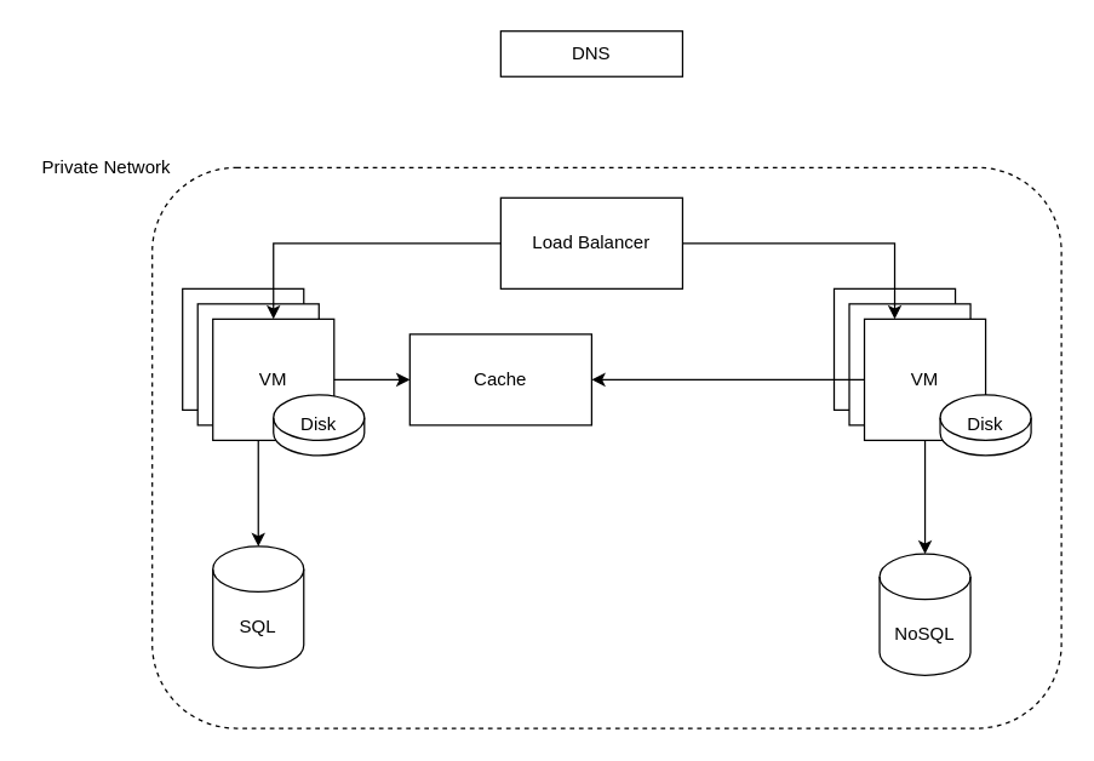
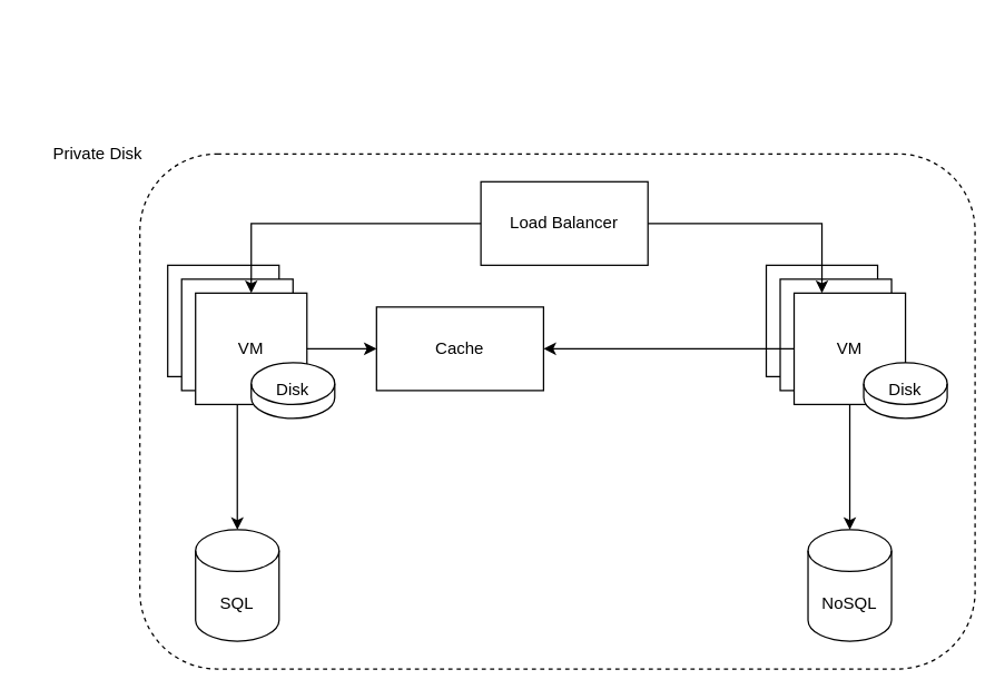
  <mxCell id="0" />
  <mxCell id="1" parent="0" />
  <mxCell id="2" value="" style="rounded=1;whiteSpace=wrap;html=1;fillColor=none;dashed=1;" vertex="1" parent="1"><mxGeometry x="100" y="110" width="600" height="370" as="geometry" /></mxCell>
- <mxCell id="3" value="Private Network" style="text;html=1;strokeColor=none;fillColor=none;align=center;verticalAlign=middle;whiteSpace=wrap;rounded=0;dashed=1;" vertex="1" parent="1"><mxGeometry x="20" y="100" width="100" height="20" as="geometry" /></mxCell>
- <mxCell id="4" value="Load Balancer" style="rounded=0;whiteSpace=wrap;html=1;" vertex="1" parent="1"><mxGeometry x="330" y="130" width="120" height="60" as="geometry" /></mxCell>
- <mxCell id="5" value="DNS" style="rounded=0;whiteSpace=wrap;html=1;fillColor=#ffffff;" vertex="1" parent="1"><mxGeometry x="330" y="20" width="120" height="30" as="geometry" /></mxCell>
+ <mxCell id="3" value="Private Disk" style="text;html=1;strokeColor=none;fillColor=none;align=center;verticalAlign=middle;whiteSpace=wrap;rounded=0;dashed=1;" vertex="1" parent="1"><mxGeometry x="20" y="100" width="100" height="20" as="geometry" /></mxCell>
+ <mxCell id="4" value="Load Balancer" style="rounded=0;whiteSpace=wrap;html=1;" vertex="1" parent="1"><mxGeometry x="345" y="130" width="120" height="60" as="geometry" /></mxCell>
  <mxCell id="6" value="" style="group" vertex="1" connectable="0" parent="1"><mxGeometry x="120" y="190" width="120" height="110" as="geometry" /></mxCell>
  <mxCell id="7" value="" style="whiteSpace=wrap;html=1;aspect=fixed;fillColor=#ffffff;" vertex="1" parent="6"><mxGeometry width="80" height="80" as="geometry" /></mxCell>
  <mxCell id="8" value="" style="whiteSpace=wrap;html=1;aspect=fixed;fillColor=#ffffff;" vertex="1" parent="6"><mxGeometry x="10" y="10" width="80" height="80" as="geometry" /></mxCell>
  <mxCell id="9" value="VM" style="whiteSpace=wrap;html=1;aspect=fixed;fillColor=#ffffff;" vertex="1" parent="6"><mxGeometry x="20" y="20" width="80" height="80" as="geometry" /></mxCell>
  <mxCell id="10" value="" style="shape=cylinder3;whiteSpace=wrap;html=1;boundedLbl=1;backgroundOutline=1;size=15;fillColor=#ffffff;" vertex="1" parent="6"><mxGeometry x="60" y="70" width="60" height="40" as="geometry" /></mxCell>
  <mxCell id="11" value="Disk" style="text;html=1;strokeColor=none;fillColor=none;align=center;verticalAlign=middle;whiteSpace=wrap;rounded=0;" vertex="1" parent="6"><mxGeometry x="70" y="80" width="40" height="20" as="geometry" /></mxCell>
  <mxCell id="12" value="" style="group" vertex="1" connectable="0" parent="1"><mxGeometry x="550" y="190" width="130" height="110" as="geometry" /></mxCell>
  <mxCell id="13" value="" style="whiteSpace=wrap;html=1;aspect=fixed;fillColor=#ffffff;" vertex="1" parent="12"><mxGeometry width="80" height="80" as="geometry" /></mxCell>
  <mxCell id="14" value="" style="whiteSpace=wrap;html=1;aspect=fixed;fillColor=#ffffff;" vertex="1" parent="12"><mxGeometry x="10" y="10" width="80" height="80" as="geometry" /></mxCell>
  <mxCell id="15" value="VM" style="whiteSpace=wrap;html=1;aspect=fixed;fillColor=#ffffff;" vertex="1" parent="12"><mxGeometry x="20" y="20" width="80" height="80" as="geometry" /></mxCell>
  <mxCell id="16" value="" style="shape=cylinder3;whiteSpace=wrap;html=1;boundedLbl=1;backgroundOutline=1;size=15;fillColor=#ffffff;" vertex="1" parent="12"><mxGeometry x="70" y="70" width="60" height="40" as="geometry" /></mxCell>
  <mxCell id="17" value="Disk" style="text;html=1;strokeColor=none;fillColor=none;align=center;verticalAlign=middle;whiteSpace=wrap;rounded=0;" vertex="1" parent="12"><mxGeometry x="80" y="80" width="40" height="20" as="geometry" /></mxCell>
  <mxCell id="18" style="edgeStyle=orthogonalEdgeStyle;rounded=0;orthogonalLoop=1;jettySize=auto;html=1;entryX=0.5;entryY=0;entryDx=0;entryDy=0;" edge="1" parent="1" source="4" target="9"><mxGeometry relative="1" as="geometry" /></mxCell>
  <mxCell id="19" style="edgeStyle=orthogonalEdgeStyle;rounded=0;orthogonalLoop=1;jettySize=auto;html=1;entryX=0.25;entryY=0;entryDx=0;entryDy=0;" edge="1" parent="1" source="4" target="15"><mxGeometry relative="1" as="geometry" /></mxCell>
- <mxCell id="20" value="NoSQL" style="shape=cylinder3;whiteSpace=wrap;html=1;boundedLbl=1;backgroundOutline=1;size=15;fillColor=#ffffff;" vertex="1" parent="1"><mxGeometry x="580" y="365" width="60" height="80" as="geometry" /></mxCell>
- <mxCell id="21" value="SQL" style="shape=cylinder3;whiteSpace=wrap;html=1;boundedLbl=1;backgroundOutline=1;size=15;fillColor=#ffffff;" vertex="1" parent="1"><mxGeometry x="140" y="360" width="60" height="80" as="geometry" /></mxCell>
+ <mxCell id="20" value="NoSQL" style="shape=cylinder3;whiteSpace=wrap;html=1;boundedLbl=1;backgroundOutline=1;size=15;fillColor=#ffffff;" vertex="1" parent="1"><mxGeometry x="580" y="380" width="60" height="80" as="geometry" /></mxCell>
+ <mxCell id="21" value="SQL" style="shape=cylinder3;whiteSpace=wrap;html=1;boundedLbl=1;backgroundOutline=1;size=15;fillColor=#ffffff;" vertex="1" parent="1"><mxGeometry x="140" y="380" width="60" height="80" as="geometry" /></mxCell>
  <mxCell id="22" style="edgeStyle=orthogonalEdgeStyle;rounded=0;orthogonalLoop=1;jettySize=auto;html=1;entryX=0.5;entryY=0;entryDx=0;entryDy=0;entryPerimeter=0;" edge="1" parent="1" source="9" target="21"><mxGeometry relative="1" as="geometry"><Array as="points"><mxPoint x="170" y="300" /><mxPoint x="170" y="300" /></Array></mxGeometry></mxCell>
  <mxCell id="23" style="edgeStyle=orthogonalEdgeStyle;rounded=0;orthogonalLoop=1;jettySize=auto;html=1;entryX=0.5;entryY=0;entryDx=0;entryDy=0;entryPerimeter=0;" edge="1" parent="1" source="15" target="20"><mxGeometry relative="1" as="geometry" /></mxCell>
  <mxCell id="24" value="Cache" style="rounded=0;whiteSpace=wrap;html=1;fillColor=#ffffff;" vertex="1" parent="1"><mxGeometry x="270" y="220" width="120" height="60" as="geometry" /></mxCell>
  <mxCell id="25" style="edgeStyle=orthogonalEdgeStyle;rounded=0;orthogonalLoop=1;jettySize=auto;html=1;entryX=0;entryY=0.5;entryDx=0;entryDy=0;" edge="1" parent="1" source="9" target="24"><mxGeometry relative="1" as="geometry" /></mxCell>
  <mxCell id="26" style="edgeStyle=orthogonalEdgeStyle;rounded=0;orthogonalLoop=1;jettySize=auto;html=1;entryX=1;entryY=0.5;entryDx=0;entryDy=0;" edge="1" parent="1" source="15" target="24"><mxGeometry relative="1" as="geometry" /></mxCell>
